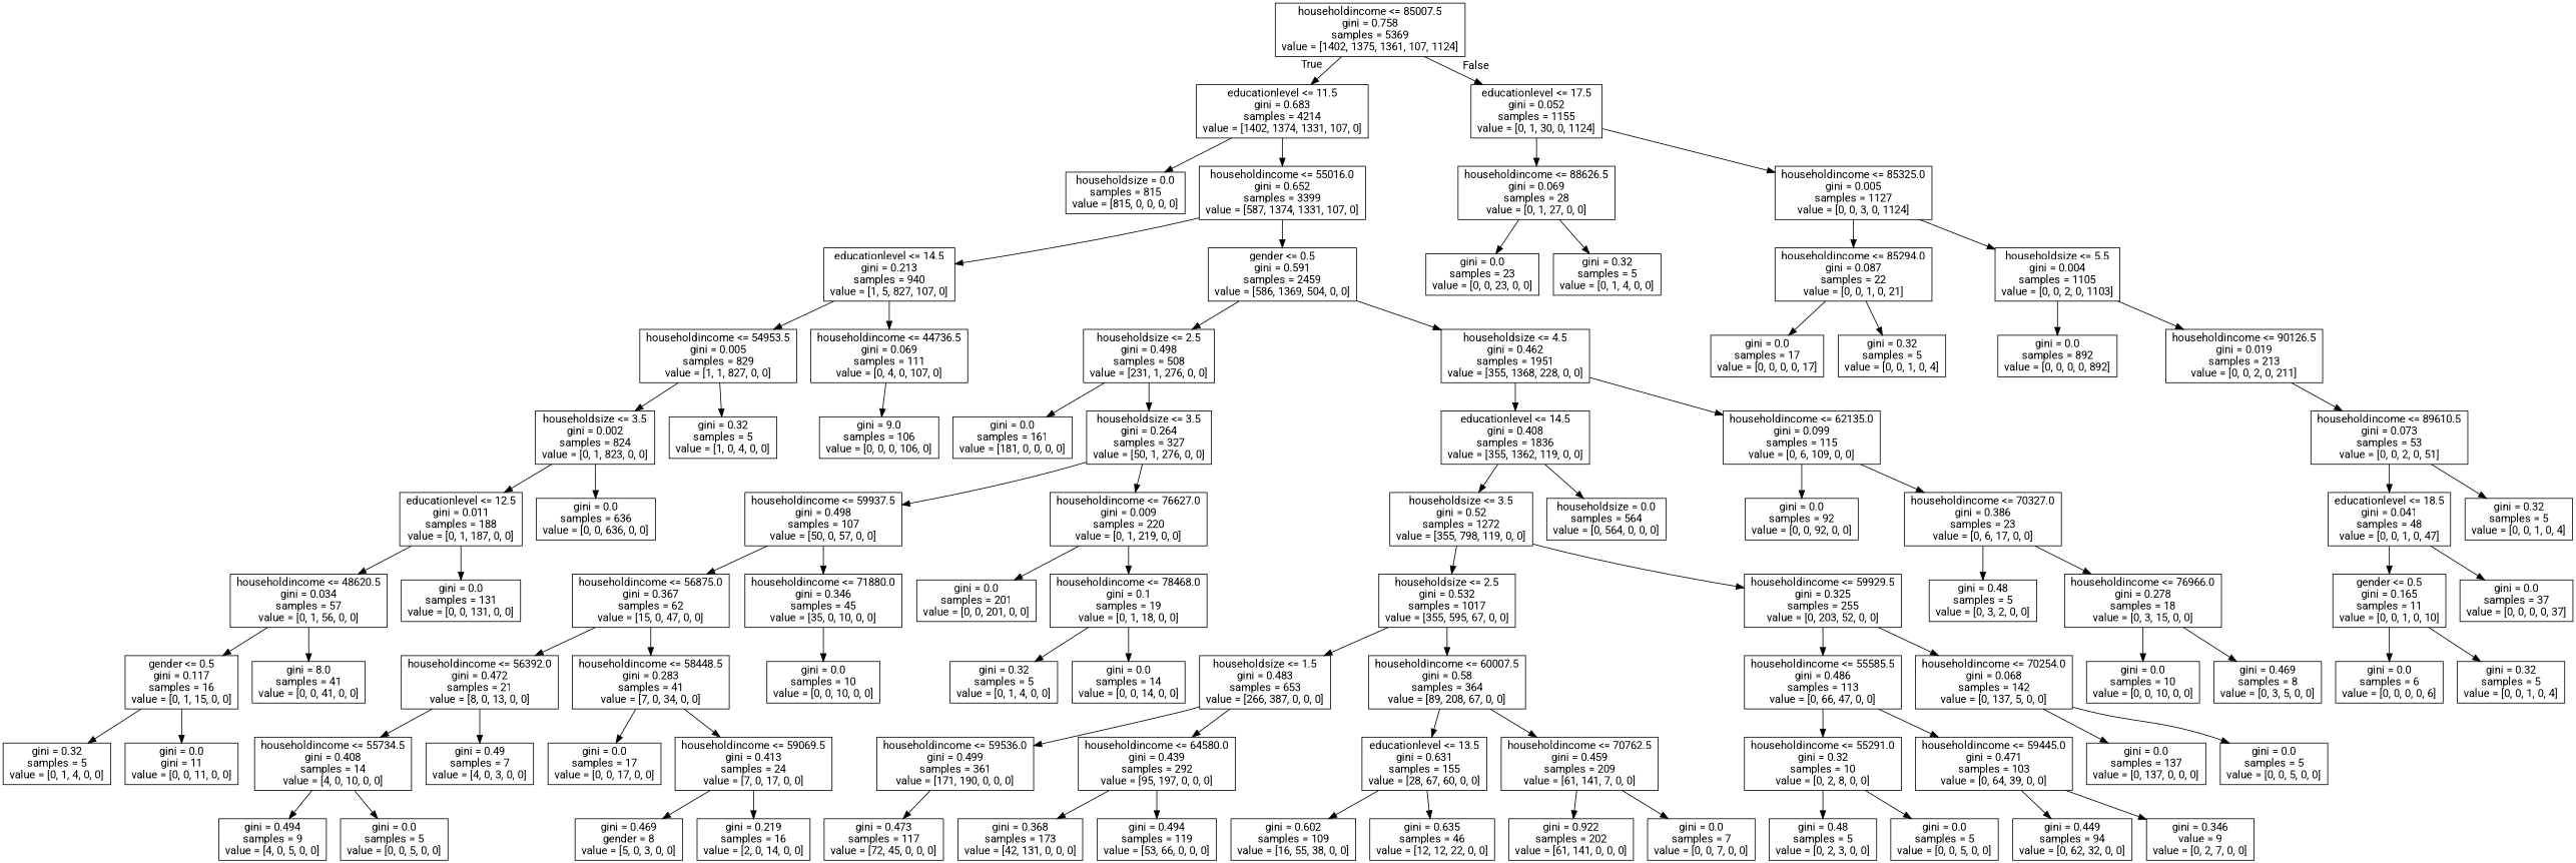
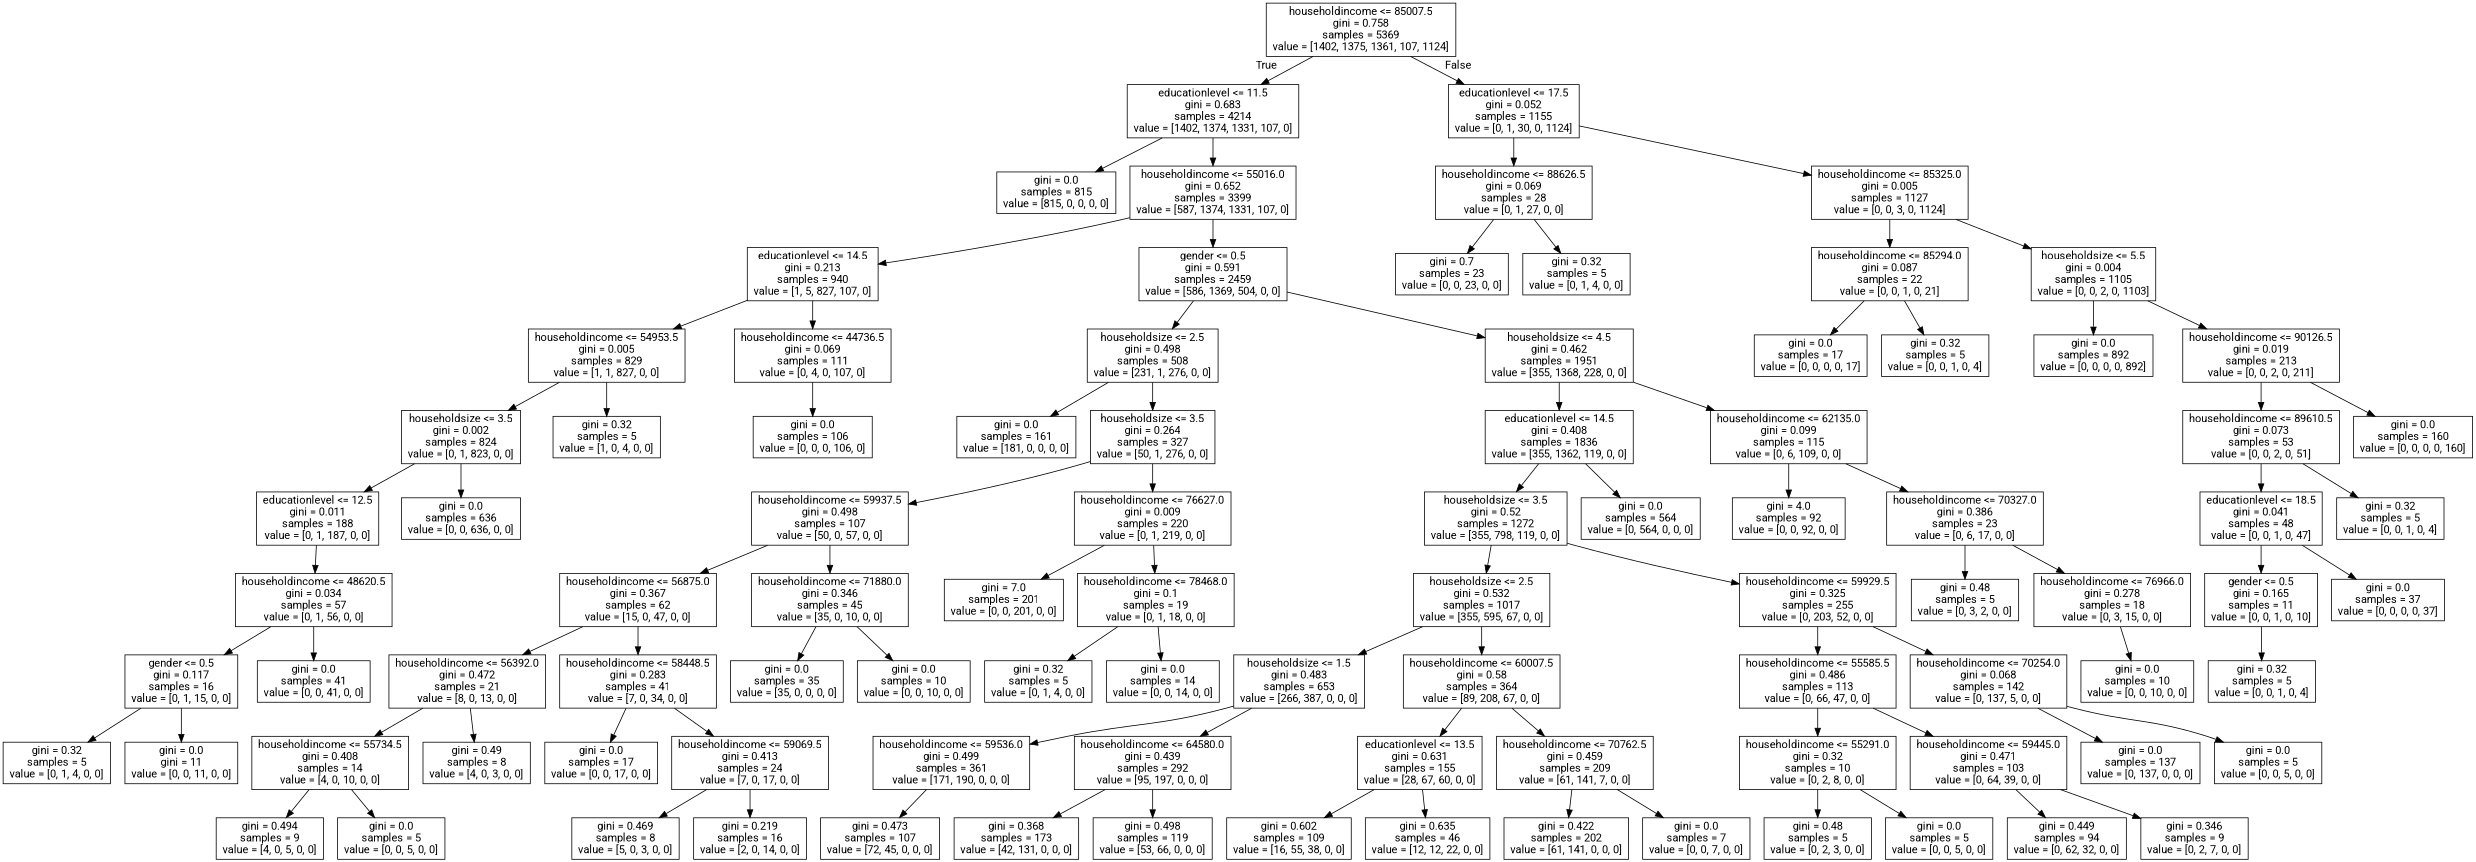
  digraph {
    fontname=Roboto
    node [fontname=Roboto shape=box]
    edge [fontname=Roboto]
    n1 [label="householdincome <= 85007.5\ngini = 0.758\nsamples = 5369\nvalue = [1402, 1375, 1361, 107, 1124]"]
    n2 [label="educationlevel <= 11.5\ngini = 0.683\nsamples = 4214\nvalue = [1402, 1374, 1331, 107, 0]"]
    n3 [label="educationlevel <= 17.5\ngini = 0.052\nsamples = 1155\nvalue = [0, 1, 30, 0, 1124]"]
-   n4 [label="householdsize = 0.0\nsamples = 815\nvalue = [815, 0, 0, 0, 0]"]
+   n4 [label="gini = 0.0\nsamples = 815\nvalue = [815, 0, 0, 0, 0]"]
    n5 [label="householdincome <= 55016.0\ngini = 0.652\nsamples = 3399\nvalue = [587, 1374, 1331, 107, 0]"]
    n6 [label="householdincome <= 88626.5\ngini = 0.069\nsamples = 28\nvalue = [0, 1, 27, 0, 0]"]
    n7 [label="householdincome <= 85325.0\ngini = 0.005\nsamples = 1127\nvalue = [0, 0, 3, 0, 1124]"]
    n8 [label="educationlevel <= 14.5\ngini = 0.213\nsamples = 940\nvalue = [1, 5, 827, 107, 0]"]
    n9 [label="gender <= 0.5\ngini = 0.591\nsamples = 2459\nvalue = [586, 1369, 504, 0, 0]"]
    n10 [label="householdincome <= 54953.5\ngini = 0.005\nsamples = 829\nvalue = [1, 1, 827, 0, 0]"]
    n11 [label="householdincome <= 44736.5\ngini = 0.069\nsamples = 111\nvalue = [0, 4, 0, 107, 0]"]
    n12 [label="householdsize <= 2.5\ngini = 0.498\nsamples = 508\nvalue = [231, 1, 276, 0, 0]"]
    n13 [label="householdsize <= 4.5\ngini = 0.462\nsamples = 1951\nvalue = [355, 1368, 228, 0, 0]"]
    n14 [label="householdsize <= 3.5\ngini = 0.002\nsamples = 824\nvalue = [0, 1, 823, 0, 0]"]
    n15 [label="gini = 0.32\nsamples = 5\nvalue = [1, 0, 4, 0, 0]"]
-   n16 [label="gini = 9.0\nsamples = 106\nvalue = [0, 0, 0, 106, 0]"]
+   n16 [label="gini = 0.0\nsamples = 106\nvalue = [0, 0, 0, 106, 0]"]
    n17 [label="educationlevel <= 12.5\ngini = 0.011\nsamples = 188\nvalue = [0, 1, 187, 0, 0]"]
    n18 [label="gini = 0.0\nsamples = 636\nvalue = [0, 0, 636, 0, 0]"]
    n19 [label="householdincome <= 48620.5\ngini = 0.034\nsamples = 57\nvalue = [0, 1, 56, 0, 0]"]
-   n20 [label="gini = 0.0\nsamples = 131\nvalue = [0, 0, 131, 0, 0]"]
    n21 [label="gender <= 0.5\ngini = 0.117\nsamples = 16\nvalue = [0, 1, 15, 0, 0]"]
-   n22 [label="gini = 8.0\nsamples = 41\nvalue = [0, 0, 41, 0, 0]"]
+   n22 [label="gini = 0.0\nsamples = 41\nvalue = [0, 0, 41, 0, 0]"]
    n23 [label="gini = 0.32\nsamples = 5\nvalue = [0, 1, 4, 0, 0]"]
    n24 [label="gini = 0.0\ngini = 11\nvalue = [0, 0, 11, 0, 0]"]
    n25 [label="gini = 0.0\nsamples = 161\nvalue = [181, 0, 0, 0, 0]"]
    n26 [label="householdsize <= 3.5\ngini = 0.264\nsamples = 327\nvalue = [50, 1, 276, 0, 0]"]
    n27 [label="educationlevel <= 14.5\ngini = 0.408\nsamples = 1836\nvalue = [355, 1362, 119, 0, 0]"]
    n28 [label="householdincome <= 62135.0\ngini = 0.099\nsamples = 115\nvalue = [0, 6, 109, 0, 0]"]
    n29 [label="householdincome <= 59937.5\ngini = 0.498\nsamples = 107\nvalue = [50, 0, 57, 0, 0]"]
    n30 [label="householdincome <= 76627.0\ngini = 0.009\nsamples = 220\nvalue = [0, 1, 219, 0, 0]"]
    n31 [label="householdincome <= 56875.0\ngini = 0.367\nsamples = 62\nvalue = [15, 0, 47, 0, 0]"]
    n32 [label="householdincome <= 71880.0\ngini = 0.346\nsamples = 45\nvalue = [35, 0, 10, 0, 0]"]
-   n33 [label="gini = 0.0\nsamples = 201\nvalue = [0, 0, 201, 0, 0]"]
+   n33 [label="gini = 7.0\nsamples = 201\nvalue = [0, 0, 201, 0, 0]"]
    n34 [label="householdincome <= 78468.0\ngini = 0.1\nsamples = 19\nvalue = [0, 1, 18, 0, 0]"]
    n35 [label="householdincome <= 56392.0\ngini = 0.472\nsamples = 21\nvalue = [8, 0, 13, 0, 0]"]
    n36 [label="householdincome <= 58448.5\ngini = 0.283\nsamples = 41\nvalue = [7, 0, 34, 0, 0]"]
+   n37 [label="gini = 0.0\nsamples = 35\nvalue = [35, 0, 0, 0, 0]"]
    n38 [label="gini = 0.0\nsamples = 10\nvalue = [0, 0, 10, 0, 0]"]
    n39 [label="householdincome <= 55734.5\ngini = 0.408\nsamples = 14\nvalue = [4, 0, 10, 0, 0]"]
-   n40 [label="gini = 0.49\nsamples = 7\nvalue = [4, 0, 3, 0, 0]"]
+   n40 [label="gini = 0.49\nsamples = 8\nvalue = [4, 0, 3, 0, 0]"]
    n41 [label="gini = 0.0\nsamples = 17\nvalue = [0, 0, 17, 0, 0]"]
    n42 [label="householdincome <= 59069.5\ngini = 0.413\nsamples = 24\nvalue = [7, 0, 17, 0, 0]"]
    n43 [label="gini = 0.494\nsamples = 9\nvalue = [4, 0, 5, 0, 0]"]
    n44 [label="gini = 0.0\nsamples = 5\nvalue = [0, 0, 5, 0, 0]"]
-   n45 [label="gini = 0.469\ngender = 8\nvalue = [5, 0, 3, 0, 0]"]
+   n45 [label="gini = 0.469\nsamples = 8\nvalue = [5, 0, 3, 0, 0]"]
    n46 [label="gini = 0.219\nsamples = 16\nvalue = [2, 0, 14, 0, 0]"]
    n47 [label="gini = 0.32\nsamples = 5\nvalue = [0, 1, 4, 0, 0]"]
    n48 [label="gini = 0.0\nsamples = 14\nvalue = [0, 0, 14, 0, 0]"]
    n49 [label="householdsize <= 3.5\ngini = 0.52\nsamples = 1272\nvalue = [355, 798, 119, 0, 0]"]
-   n50 [label="householdsize = 0.0\nsamples = 564\nvalue = [0, 564, 0, 0, 0]"]
-   n51 [label="gini = 0.0\nsamples = 92\nvalue = [0, 0, 92, 0, 0]"]
+   n50 [label="gini = 0.0\nsamples = 564\nvalue = [0, 564, 0, 0, 0]"]
+   n51 [label="gini = 4.0\nsamples = 92\nvalue = [0, 0, 92, 0, 0]"]
    n52 [label="householdincome <= 70327.0\ngini = 0.386\nsamples = 23\nvalue = [0, 6, 17, 0, 0]"]
    n53 [label="householdsize <= 2.5\ngini = 0.532\nsamples = 1017\nvalue = [355, 595, 67, 0, 0]"]
    n54 [label="householdincome <= 59929.5\ngini = 0.325\nsamples = 255\nvalue = [0, 203, 52, 0, 0]"]
    n55 [label="householdsize <= 1.5\ngini = 0.483\nsamples = 653\nvalue = [266, 387, 0, 0, 0]"]
    n56 [label="householdincome <= 60007.5\ngini = 0.58\nsamples = 364\nvalue = [89, 208, 67, 0, 0]"]
    n57 [label="householdincome <= 55585.5\ngini = 0.486\nsamples = 113\nvalue = [0, 66, 47, 0, 0]"]
    n58 [label="householdincome <= 70254.0\ngini = 0.068\nsamples = 142\nvalue = [0, 137, 5, 0, 0]"]
    n59 [label="householdincome <= 59536.0\ngini = 0.499\nsamples = 361\nvalue = [171, 190, 0, 0, 0]"]
    n60 [label="householdincome <= 64580.0\ngini = 0.439\nsamples = 292\nvalue = [95, 197, 0, 0, 0]"]
    n61 [label="educationlevel <= 13.5\ngini = 0.631\nsamples = 155\nvalue = [28, 67, 60, 0, 0]"]
    n62 [label="householdincome <= 70762.5\ngini = 0.459\nsamples = 209\nvalue = [61, 141, 7, 0, 0]"]
-   n63 [label="gini = 0.473\nsamples = 117\nvalue = [72, 45, 0, 0, 0]"]
+   n63 [label="gini = 0.473\nsamples = 107\nvalue = [72, 45, 0, 0, 0]"]
    n64 [label="gini = 0.368\nsamples = 173\nvalue = [42, 131, 0, 0, 0]"]
-   n65 [label="gini = 0.494\nsamples = 119\nvalue = [53, 66, 0, 0, 0]"]
+   n65 [label="gini = 0.498\nsamples = 119\nvalue = [53, 66, 0, 0, 0]"]
    n66 [label="gini = 0.602\nsamples = 109\nvalue = [16, 55, 38, 0, 0]"]
    n67 [label="gini = 0.635\nsamples = 46\nvalue = [12, 12, 22, 0, 0]"]
-   n68 [label="gini = 0.922\nsamples = 202\nvalue = [61, 141, 0, 0, 0]"]
+   n68 [label="gini = 0.422\nsamples = 202\nvalue = [61, 141, 0, 0, 0]"]
    n69 [label="gini = 0.0\nsamples = 7\nvalue = [0, 0, 7, 0, 0]"]
    n70 [label="householdincome <= 55291.0\ngini = 0.32\nsamples = 10\nvalue = [0, 2, 8, 0, 0]"]
    n71 [label="householdincome <= 59445.0\ngini = 0.471\nsamples = 103\nvalue = [0, 64, 39, 0, 0]"]
    n72 [label="gini = 0.0\nsamples = 137\nvalue = [0, 137, 0, 0, 0]"]
    n73 [label="gini = 0.0\nsamples = 5\nvalue = [0, 0, 5, 0, 0]"]
    n74 [label="gini = 0.48\nsamples = 5\nvalue = [0, 2, 3, 0, 0]"]
    n75 [label="gini = 0.0\nsamples = 5\nvalue = [0, 0, 5, 0, 0]"]
    n76 [label="gini = 0.449\nsamples = 94\nvalue = [0, 62, 32, 0, 0]"]
-   n77 [label="gini = 0.346\nvalue = 9\nvalue = [0, 2, 7, 0, 0]"]
+   n77 [label="gini = 0.346\nsamples = 9\nvalue = [0, 2, 7, 0, 0]"]
    n78 [label="gini = 0.48\nsamples = 5\nvalue = [0, 3, 2, 0, 0]"]
    n79 [label="householdincome <= 76966.0\ngini = 0.278\nsamples = 18\nvalue = [0, 3, 15, 0, 0]"]
    n80 [label="gini = 0.0\nsamples = 10\nvalue = [0, 0, 10, 0, 0]"]
-   n81 [label="gini = 0.469\nsamples = 8\nvalue = [0, 3, 5, 0, 0]"]
-   n82 [label="gini = 0.0\nsamples = 23\nvalue = [0, 0, 23, 0, 0]"]
+   n82 [label="gini = 0.7\nsamples = 23\nvalue = [0, 0, 23, 0, 0]"]
    n83 [label="gini = 0.32\nsamples = 5\nvalue = [0, 1, 4, 0, 0]"]
    n84 [label="householdincome <= 85294.0\ngini = 0.087\nsamples = 22\nvalue = [0, 0, 1, 0, 21]"]
    n85 [label="householdsize <= 5.5\ngini = 0.004\nsamples = 1105\nvalue = [0, 0, 2, 0, 1103]"]
    n86 [label="gini = 0.0\nsamples = 17\nvalue = [0, 0, 0, 0, 17]"]
    n87 [label="gini = 0.32\nsamples = 5\nvalue = [0, 0, 1, 0, 4]"]
    n88 [label="gini = 0.0\nsamples = 892\nvalue = [0, 0, 0, 0, 892]"]
    n89 [label="householdincome <= 90126.5\ngini = 0.019\nsamples = 213\nvalue = [0, 0, 2, 0, 211]"]
    n90 [label="householdincome <= 89610.5\ngini = 0.073\nsamples = 53\nvalue = [0, 0, 2, 0, 51]"]
+   n91 [label="gini = 0.0\nsamples = 160\nvalue = [0, 0, 0, 0, 160]"]
    n92 [label="educationlevel <= 18.5\ngini = 0.041\nsamples = 48\nvalue = [0, 0, 1, 0, 47]"]
    n93 [label="gini = 0.32\nsamples = 5\nvalue = [0, 0, 1, 0, 4]"]
    n94 [label="gender <= 0.5\ngini = 0.165\nsamples = 11\nvalue = [0, 0, 1, 0, 10]"]
    n95 [label="gini = 0.0\nsamples = 37\nvalue = [0, 0, 0, 0, 37]"]
-   n96 [label="gini = 0.0\nsamples = 6\nvalue = [0, 0, 0, 0, 6]"]
    n97 [label="gini = 0.32\nsamples = 5\nvalue = [0, 0, 1, 0, 4]"]
    n1 -> n2 [headlabel=True labelangle=45 labeldistance=2.5]
    n1 -> n3 [headlabel=False labelangle=-45 labeldistance=2.5]
    n2 -> n4
    n2 -> n5
    n3 -> n6
    n3 -> n7
    n5 -> n8
    n5 -> n9
    n6 -> n82
    n6 -> n83
    n7 -> n84
    n7 -> n85
    n8 -> n10
    n8 -> n11
    n9 -> n12
    n9 -> n13
    n10 -> n14
    n10 -> n15
    n11 -> n16
    n12 -> n25
    n12 -> n26
    n13 -> n27
    n13 -> n28
    n14 -> n17
    n14 -> n18
    n17 -> n19
-   n17 -> n20
    n19 -> n21
    n19 -> n22
    n21 -> n23
    n21 -> n24
    n26 -> n29
    n26 -> n30
    n27 -> n49
    n27 -> n50
    n28 -> n51
    n28 -> n52
    n29 -> n31
    n29 -> n32
    n30 -> n33
    n30 -> n34
    n31 -> n35
    n31 -> n36
+   n32 -> n37
    n32 -> n38
    n34 -> n47
    n34 -> n48
    n35 -> n39
    n35 -> n40
    n36 -> n41
    n36 -> n42
    n39 -> n43
    n39 -> n44
    n42 -> n45
    n42 -> n46
    n49 -> n53
    n49 -> n54
    n52 -> n78
    n52 -> n79
    n53 -> n55
    n53 -> n56
    n54 -> n57
    n54 -> n58
    n55 -> n59
    n55 -> n60
    n56 -> n61
    n56 -> n62
    n57 -> n70
    n57 -> n71
    n58 -> n72
    n58 -> n73
    n59 -> n63
    n60 -> n64
    n60 -> n65
    n61 -> n66
    n61 -> n67
    n62 -> n68
    n62 -> n69
    n70 -> n74
    n70 -> n75
    n71 -> n76
    n71 -> n77
    n79 -> n80
-   n79 -> n81
    n84 -> n86
    n84 -> n87
    n85 -> n88
    n85 -> n89
    n89 -> n90
+   n89 -> n91
    n90 -> n92
    n90 -> n93
    n92 -> n94
    n92 -> n95
-   n94 -> n96
    n94 -> n97
  }
